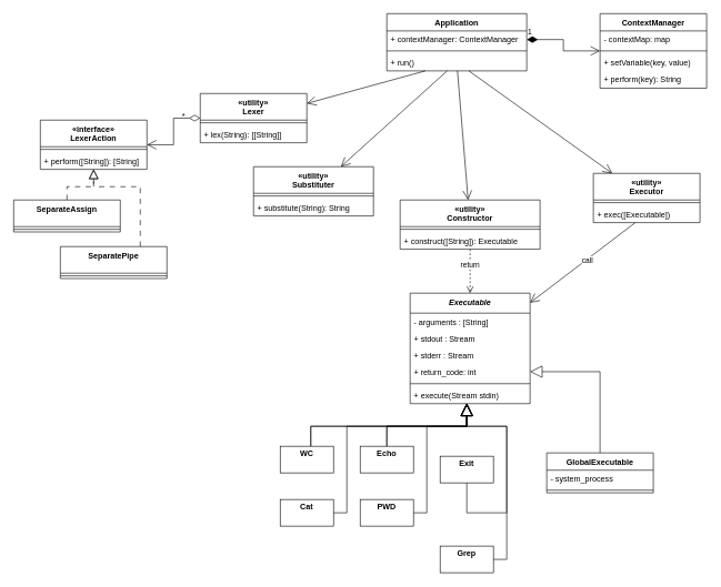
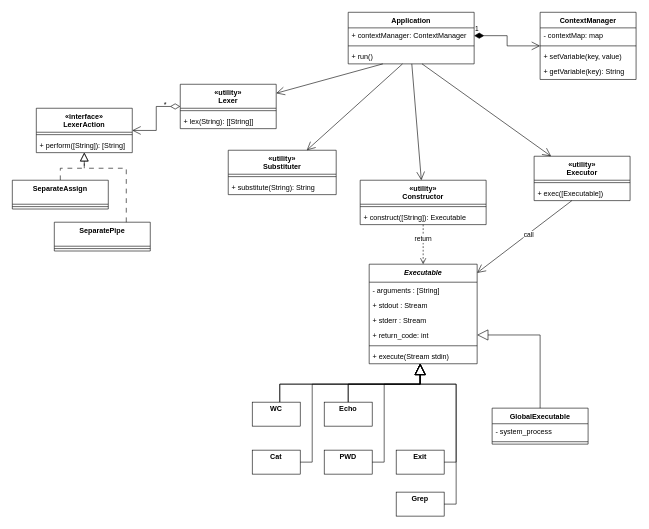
  <mxCell id="0" />
  <mxCell id="1" parent="0" />
  <mxCell id="2" value="ContextManager" style="swimlane;fontStyle=1;align=center;verticalAlign=top;childLayout=stackLayout;horizontal=1;startSize=26;horizontalStack=0;resizeParent=1;resizeParentMax=0;resizeLast=0;collapsible=1;marginBottom=0;" parent="1" vertex="1"><mxGeometry x="900" y="20" width="160" height="112" as="geometry" /></mxCell>
  <mxCell id="3" value="- contextMap: map" style="text;strokeColor=none;fillColor=none;align=left;verticalAlign=top;spacingLeft=4;spacingRight=4;overflow=hidden;rotatable=0;points=[[0,0.5],[1,0.5]];portConstraint=eastwest;" parent="2" vertex="1"><mxGeometry y="26" width="160" height="26" as="geometry" /></mxCell>
  <mxCell id="4" value="" style="line;strokeWidth=1;fillColor=none;align=left;verticalAlign=middle;spacingTop=-1;spacingLeft=3;spacingRight=3;rotatable=0;labelPosition=right;points=[];portConstraint=eastwest;strokeColor=inherit;" parent="2" vertex="1"><mxGeometry y="52" width="160" height="8" as="geometry" /></mxCell>
  <mxCell id="5" value="+ setVariable(key, value)" style="text;strokeColor=none;fillColor=none;align=left;verticalAlign=top;spacingLeft=4;spacingRight=4;overflow=hidden;rotatable=0;points=[[0,0.5],[1,0.5]];portConstraint=eastwest;" parent="2" vertex="1"><mxGeometry y="60" width="160" height="26" as="geometry" /></mxCell>
- <mxCell id="6" value="+ perform(key): String" style="text;strokeColor=none;fillColor=none;align=left;verticalAlign=top;spacingLeft=4;spacingRight=4;overflow=hidden;rotatable=0;points=[[0,0.5],[1,0.5]];portConstraint=eastwest;" parent="2" vertex="1"><mxGeometry y="86" width="160" height="26" as="geometry" /></mxCell>
+ <mxCell id="6" value="+ getVariable(key): String" style="text;strokeColor=none;fillColor=none;align=left;verticalAlign=top;spacingLeft=4;spacingRight=4;overflow=hidden;rotatable=0;points=[[0,0.5],[1,0.5]];portConstraint=eastwest;" parent="2" vertex="1"><mxGeometry y="86" width="160" height="26" as="geometry" /></mxCell>
  <mxCell id="7" value="Application" style="swimlane;fontStyle=1;align=center;verticalAlign=top;childLayout=stackLayout;horizontal=1;startSize=26;horizontalStack=0;resizeParent=1;resizeParentMax=0;resizeLast=0;collapsible=1;marginBottom=0;" parent="1" vertex="1"><mxGeometry x="580" y="20" width="210" height="86" as="geometry" /></mxCell>
  <mxCell id="8" value="+ contextManager: ContextManager" style="text;strokeColor=none;fillColor=none;align=left;verticalAlign=top;spacingLeft=4;spacingRight=4;overflow=hidden;rotatable=0;points=[[0,0.5],[1,0.5]];portConstraint=eastwest;" parent="7" vertex="1"><mxGeometry y="26" width="210" height="26" as="geometry" /></mxCell>
  <mxCell id="9" value="" style="line;strokeWidth=1;fillColor=none;align=left;verticalAlign=middle;spacingTop=-1;spacingLeft=3;spacingRight=3;rotatable=0;labelPosition=right;points=[];portConstraint=eastwest;strokeColor=inherit;" parent="7" vertex="1"><mxGeometry y="52" width="210" height="8" as="geometry" /></mxCell>
  <mxCell id="10" value="+ run()" style="text;strokeColor=none;fillColor=none;align=left;verticalAlign=top;spacingLeft=4;spacingRight=4;overflow=hidden;rotatable=0;points=[[0,0.5],[1,0.5]];portConstraint=eastwest;" parent="7" vertex="1"><mxGeometry y="60" width="210" height="26" as="geometry" /></mxCell>
  <mxCell id="11" value="«utility»&#10;Lexer" style="swimlane;fontStyle=1;align=center;verticalAlign=top;childLayout=stackLayout;horizontal=1;startSize=40;horizontalStack=0;resizeParent=1;resizeParentMax=0;resizeLast=0;collapsible=1;marginBottom=0;" parent="1" vertex="1"><mxGeometry x="300" y="140" width="160" height="74" as="geometry" /></mxCell>
  <mxCell id="12" value="" style="line;strokeWidth=1;fillColor=none;align=left;verticalAlign=middle;spacingTop=-1;spacingLeft=3;spacingRight=3;rotatable=0;labelPosition=right;points=[];portConstraint=eastwest;strokeColor=inherit;" parent="11" vertex="1"><mxGeometry y="40" width="160" height="8" as="geometry" /></mxCell>
  <mxCell id="13" value="+ lex(String): [[String]]" style="text;strokeColor=none;fillColor=none;align=left;verticalAlign=top;spacingLeft=4;spacingRight=4;overflow=hidden;rotatable=0;points=[[0,0.5],[1,0.5]];portConstraint=eastwest;" parent="11" vertex="1"><mxGeometry y="48" width="160" height="26" as="geometry" /></mxCell>
  <mxCell id="14" value="«utility»&#10;Substituter" style="swimlane;fontStyle=1;align=center;verticalAlign=top;childLayout=stackLayout;horizontal=1;startSize=40;horizontalStack=0;resizeParent=1;resizeParentMax=0;resizeLast=0;collapsible=1;marginBottom=0;" parent="1" vertex="1"><mxGeometry x="380" y="250" width="180" height="74" as="geometry" /></mxCell>
  <mxCell id="15" value="" style="line;strokeWidth=1;fillColor=none;align=left;verticalAlign=middle;spacingTop=-1;spacingLeft=3;spacingRight=3;rotatable=0;labelPosition=right;points=[];portConstraint=eastwest;strokeColor=inherit;" parent="14" vertex="1"><mxGeometry y="40" width="180" height="8" as="geometry" /></mxCell>
  <mxCell id="16" value="+ substitute(String): String" style="text;strokeColor=none;fillColor=none;align=left;verticalAlign=top;spacingLeft=4;spacingRight=4;overflow=hidden;rotatable=0;points=[[0,0.5],[1,0.5]];portConstraint=eastwest;" parent="14" vertex="1"><mxGeometry y="48" width="180" height="26" as="geometry" /></mxCell>
  <mxCell id="17" value="«utility»&#10;Constructor" style="swimlane;fontStyle=1;align=center;verticalAlign=top;childLayout=stackLayout;horizontal=1;startSize=40;horizontalStack=0;resizeParent=1;resizeParentMax=0;resizeLast=0;collapsible=1;marginBottom=0;" parent="1" vertex="1"><mxGeometry x="600" y="300" width="210" height="74" as="geometry" /></mxCell>
  <mxCell id="18" value="" style="line;strokeWidth=1;fillColor=none;align=left;verticalAlign=middle;spacingTop=-1;spacingLeft=3;spacingRight=3;rotatable=0;labelPosition=right;points=[];portConstraint=eastwest;strokeColor=inherit;" parent="17" vertex="1"><mxGeometry y="40" width="210" height="8" as="geometry" /></mxCell>
  <mxCell id="19" value="+ construct([String]): Executable" style="text;strokeColor=none;fillColor=none;align=left;verticalAlign=top;spacingLeft=4;spacingRight=4;overflow=hidden;rotatable=0;points=[[0,0.5],[1,0.5]];portConstraint=eastwest;" parent="17" vertex="1"><mxGeometry y="48" width="210" height="26" as="geometry" /></mxCell>
  <mxCell id="20" value="Executable" style="swimlane;fontStyle=3;align=center;verticalAlign=top;childLayout=stackLayout;horizontal=1;startSize=30;horizontalStack=0;resizeParent=1;resizeParentMax=0;resizeLast=0;collapsible=1;marginBottom=0;" parent="1" vertex="1"><mxGeometry x="615" y="440" width="180" height="166" as="geometry" /></mxCell>
  <mxCell id="21" value="- arguments : [String]" style="text;strokeColor=none;fillColor=none;align=left;verticalAlign=top;spacingLeft=4;spacingRight=4;overflow=hidden;rotatable=0;points=[[0,0.5],[1,0.5]];portConstraint=eastwest;" parent="20" vertex="1"><mxGeometry y="30" width="180" height="26" as="geometry" /></mxCell>
  <mxCell id="22" value="+ stdout : Stream" style="text;strokeColor=none;fillColor=none;align=left;verticalAlign=top;spacingLeft=4;spacingRight=4;overflow=hidden;rotatable=0;points=[[0,0.5],[1,0.5]];portConstraint=eastwest;" parent="20" vertex="1"><mxGeometry y="56" width="180" height="24" as="geometry" /></mxCell>
  <mxCell id="23" value="+ stderr : Stream" style="text;strokeColor=none;fillColor=none;align=left;verticalAlign=top;spacingLeft=4;spacingRight=4;overflow=hidden;rotatable=0;points=[[0,0.5],[1,0.5]];portConstraint=eastwest;" parent="20" vertex="1"><mxGeometry y="80" width="180" height="26" as="geometry" /></mxCell>
  <mxCell id="24" value="+ return_code: int" style="text;strokeColor=none;fillColor=none;align=left;verticalAlign=top;spacingLeft=4;spacingRight=4;overflow=hidden;rotatable=0;points=[[0,0.5],[1,0.5]];portConstraint=eastwest;" parent="20" vertex="1"><mxGeometry y="106" width="180" height="26" as="geometry" /></mxCell>
  <mxCell id="25" value="" style="line;strokeWidth=1;fillColor=none;align=left;verticalAlign=middle;spacingTop=-1;spacingLeft=3;spacingRight=3;rotatable=0;labelPosition=right;points=[];portConstraint=eastwest;strokeColor=inherit;" parent="20" vertex="1"><mxGeometry y="132" width="180" height="8" as="geometry" /></mxCell>
  <mxCell id="26" value="+ execute(Stream stdin)" style="text;strokeColor=none;fillColor=none;align=left;verticalAlign=top;spacingLeft=4;spacingRight=4;overflow=hidden;rotatable=0;points=[[0,0.5],[1,0.5]];portConstraint=eastwest;" parent="20" vertex="1"><mxGeometry y="140" width="180" height="26" as="geometry" /></mxCell>
  <mxCell id="27" value="&lt;p style=&quot;margin:0px;margin-top:4px;text-align:center;&quot;&gt;&lt;b&gt;WC&lt;/b&gt;&lt;/p&gt;" style="verticalAlign=top;align=left;overflow=fill;fontSize=12;fontFamily=Helvetica;html=1;" parent="1" vertex="1"><mxGeometry x="420" y="670" width="80" height="40" as="geometry" /></mxCell>
  <mxCell id="28" value="&lt;p style=&quot;margin:0px;margin-top:4px;text-align:center;&quot;&gt;&lt;b&gt;Echo&lt;/b&gt;&lt;/p&gt;" style="verticalAlign=top;align=left;overflow=fill;fontSize=12;fontFamily=Helvetica;html=1;" parent="1" vertex="1"><mxGeometry x="540" y="670" width="80" height="40" as="geometry" /></mxCell>
  <mxCell id="29" value="&lt;p style=&quot;margin:0px;margin-top:4px;text-align:center;&quot;&gt;&lt;b&gt;Cat&lt;/b&gt;&lt;/p&gt;" style="verticalAlign=top;align=left;overflow=fill;fontSize=12;fontFamily=Helvetica;html=1;" parent="1" vertex="1"><mxGeometry x="420" y="750" width="80" height="40" as="geometry" /></mxCell>
  <mxCell id="30" value="&lt;p style=&quot;margin:0px;margin-top:4px;text-align:center;&quot;&gt;&lt;b&gt;PWD&lt;/b&gt;&lt;/p&gt;" style="verticalAlign=top;align=left;overflow=fill;fontSize=12;fontFamily=Helvetica;html=1;" parent="1" vertex="1"><mxGeometry x="540" y="750" width="80" height="40" as="geometry" /></mxCell>
- <mxCell id="31" value="&lt;p style=&quot;margin:0px;margin-top:4px;text-align:center;&quot;&gt;&lt;b&gt;Exit&lt;/b&gt;&lt;/p&gt;" style="verticalAlign=top;align=left;overflow=fill;fontSize=12;fontFamily=Helvetica;html=1;" parent="1" vertex="1"><mxGeometry x="660" y="685" width="80" height="40" as="geometry" /></mxCell>
+ <mxCell id="31" value="&lt;p style=&quot;margin:0px;margin-top:4px;text-align:center;&quot;&gt;&lt;b&gt;Exit&lt;/b&gt;&lt;/p&gt;" style="verticalAlign=top;align=left;overflow=fill;fontSize=12;fontFamily=Helvetica;html=1;" parent="1" vertex="1"><mxGeometry x="660" y="750" width="80" height="40" as="geometry" /></mxCell>
  <mxCell id="32" value="GlobalExecutable" style="swimlane;fontStyle=1;align=center;verticalAlign=top;childLayout=stackLayout;horizontal=1;startSize=26;horizontalStack=0;resizeParent=1;resizeParentMax=0;resizeLast=0;collapsible=1;marginBottom=0;" parent="1" vertex="1"><mxGeometry x="820" y="680" width="160" height="60" as="geometry" /></mxCell>
  <mxCell id="33" value="- system_process" style="text;strokeColor=none;fillColor=none;align=left;verticalAlign=top;spacingLeft=4;spacingRight=4;overflow=hidden;rotatable=0;points=[[0,0.5],[1,0.5]];portConstraint=eastwest;" parent="32" vertex="1"><mxGeometry y="26" width="160" height="26" as="geometry" /></mxCell>
  <mxCell id="34" value="" style="line;strokeWidth=1;fillColor=none;align=left;verticalAlign=middle;spacingTop=-1;spacingLeft=3;spacingRight=3;rotatable=0;labelPosition=right;points=[];portConstraint=eastwest;strokeColor=inherit;" parent="32" vertex="1"><mxGeometry y="52" width="160" height="8" as="geometry" /></mxCell>
  <mxCell id="35" value="" style="endArrow=block;endSize=16;endFill=0;html=1;strokeColor=default;exitX=0.574;exitY=-0.003;exitDx=0;exitDy=0;exitPerimeter=0;rounded=0;edgeStyle=orthogonalEdgeStyle;" parent="1" source="27" target="20" edge="1"><mxGeometry width="160" relative="1" as="geometry"><mxPoint x="450" y="680" as="sourcePoint" /><mxPoint x="610" y="680" as="targetPoint" /><Array as="points"><mxPoint x="466" y="640" /><mxPoint x="700" y="640" /></Array></mxGeometry></mxCell>
  <mxCell id="36" value="" style="endArrow=block;endSize=16;endFill=0;html=1;strokeColor=default;rounded=0;edgeStyle=orthogonalEdgeStyle;" parent="1" source="29" target="20" edge="1"><mxGeometry width="160" relative="1" as="geometry"><mxPoint x="476" y="680" as="sourcePoint" /><mxPoint x="710" y="630" as="targetPoint" /><Array as="points"><mxPoint x="520" y="770" /><mxPoint x="520" y="640" /><mxPoint x="700" y="640" /></Array></mxGeometry></mxCell>
  <mxCell id="37" value="" style="endArrow=block;endSize=16;endFill=0;html=1;strokeColor=default;rounded=0;edgeStyle=orthogonalEdgeStyle;" parent="1" source="28" target="20" edge="1"><mxGeometry width="160" relative="1" as="geometry"><mxPoint x="486" y="690" as="sourcePoint" /><mxPoint x="640" y="644" as="targetPoint" /><Array as="points"><mxPoint x="580" y="640" /><mxPoint x="700" y="640" /></Array></mxGeometry></mxCell>
  <mxCell id="38" value="" style="endArrow=block;endSize=16;endFill=0;html=1;strokeColor=default;rounded=0;edgeStyle=orthogonalEdgeStyle;" parent="1" source="30" target="20" edge="1"><mxGeometry width="160" relative="1" as="geometry"><mxPoint x="496" y="700" as="sourcePoint" /><mxPoint x="650" y="654" as="targetPoint" /><Array as="points"><mxPoint x="640" y="770" /><mxPoint x="640" y="640" /><mxPoint x="700" y="640" /></Array></mxGeometry></mxCell>
  <mxCell id="39" value="" style="endArrow=block;endSize=16;endFill=0;html=1;strokeColor=default;rounded=0;edgeStyle=orthogonalEdgeStyle;" parent="1" source="31" target="20" edge="1"><mxGeometry width="160" relative="1" as="geometry"><mxPoint x="516" y="720" as="sourcePoint" /><mxPoint x="670" y="674" as="targetPoint" /><Array as="points"><mxPoint x="760" y="770" /><mxPoint x="760" y="640" /><mxPoint x="700" y="640" /></Array></mxGeometry></mxCell>
  <mxCell id="40" value="" style="endArrow=block;endSize=16;endFill=0;html=1;strokeColor=default;rounded=0;edgeStyle=orthogonalEdgeStyle;" parent="1" source="32" target="20" edge="1"><mxGeometry width="160" relative="1" as="geometry"><mxPoint x="526" y="730" as="sourcePoint" /><mxPoint x="680" y="684" as="targetPoint" /><Array as="points"><mxPoint x="900" y="558" /></Array></mxGeometry></mxCell>
  <mxCell id="41" value="«utility»&#10;Executor" style="swimlane;fontStyle=1;align=center;verticalAlign=top;childLayout=stackLayout;horizontal=1;startSize=40;horizontalStack=0;resizeParent=1;resizeParentMax=0;resizeLast=0;collapsible=1;marginBottom=0;" parent="1" vertex="1"><mxGeometry x="890" y="260" width="160" height="74" as="geometry" /></mxCell>
  <mxCell id="42" value="" style="line;strokeWidth=1;fillColor=none;align=left;verticalAlign=middle;spacingTop=-1;spacingLeft=3;spacingRight=3;rotatable=0;labelPosition=right;points=[];portConstraint=eastwest;strokeColor=inherit;" parent="41" vertex="1"><mxGeometry y="40" width="160" height="8" as="geometry" /></mxCell>
  <mxCell id="43" value="+ exec([Executable])" style="text;strokeColor=none;fillColor=none;align=left;verticalAlign=top;spacingLeft=4;spacingRight=4;overflow=hidden;rotatable=0;points=[[0,0.5],[1,0.5]];portConstraint=eastwest;" parent="41" vertex="1"><mxGeometry y="48" width="160" height="26" as="geometry" /></mxCell>
  <mxCell id="44" value="" style="endArrow=open;endFill=1;endSize=12;html=1;rounded=0;" parent="1" source="10" target="11" edge="1"><mxGeometry width="160" relative="1" as="geometry"><mxPoint x="590" y="320" as="sourcePoint" /><mxPoint x="750" y="320" as="targetPoint" /></mxGeometry></mxCell>
  <mxCell id="45" value="" style="endArrow=open;endFill=1;endSize=12;html=1;rounded=0;" parent="1" source="10" target="41" edge="1"><mxGeometry width="160" relative="1" as="geometry"><mxPoint x="590" y="115" as="sourcePoint" /><mxPoint x="504" y="150" as="targetPoint" /></mxGeometry></mxCell>
  <mxCell id="46" value="" style="endArrow=open;endFill=1;endSize=12;html=1;rounded=0;" parent="1" source="10" target="17" edge="1"><mxGeometry width="160" relative="1" as="geometry"><mxPoint x="692" y="116" as="sourcePoint" /><mxPoint x="682" y="230" as="targetPoint" /></mxGeometry></mxCell>
  <mxCell id="47" value="1" style="endArrow=open;html=1;endSize=12;startArrow=diamondThin;startSize=14;startFill=1;edgeStyle=orthogonalEdgeStyle;align=left;verticalAlign=bottom;rounded=0;exitX=1;exitY=0.5;exitDx=0;exitDy=0;" parent="1" source="8" target="2" edge="1"><mxGeometry x="-1" y="3" relative="1" as="geometry"><mxPoint x="590" y="320" as="sourcePoint" /><mxPoint x="750" y="320" as="targetPoint" /></mxGeometry></mxCell>
  <mxCell id="48" value="" style="endArrow=open;endFill=1;endSize=12;html=1;rounded=0;" parent="1" source="10" target="14" edge="1"><mxGeometry width="160" relative="1" as="geometry"><mxPoint x="709" y="116" as="sourcePoint" /><mxPoint x="918" y="310" as="targetPoint" /></mxGeometry></mxCell>
  <mxCell id="49" value="return" style="html=1;verticalAlign=bottom;endArrow=open;dashed=1;endSize=8;edgeStyle=elbowEdgeStyle;elbow=vertical;curved=0;rounded=0;" parent="1" source="19" target="20" edge="1"><mxGeometry relative="1" as="geometry"><mxPoint x="710" y="290" as="sourcePoint" /><mxPoint x="630" y="290" as="targetPoint" /></mxGeometry></mxCell>
  <mxCell id="50" value="" style="endArrow=open;endFill=1;endSize=12;html=1;rounded=0;" parent="1" source="43" target="20" edge="1"><mxGeometry width="160" relative="1" as="geometry"><mxPoint x="709" y="116" as="sourcePoint" /><mxPoint x="918" y="310" as="targetPoint" /></mxGeometry></mxCell>
  <mxCell id="51" value="call" style="edgeLabel;html=1;align=center;verticalAlign=middle;resizable=0;points=[];" vertex="1" connectable="0" parent="50"><mxGeometry x="-0.072" y="1" relative="1" as="geometry"><mxPoint as="offset" /></mxGeometry></mxCell>
  <mxCell id="52" value="" style="endArrow=block;endSize=16;endFill=0;html=1;strokeColor=default;exitX=0.574;exitY=-0.003;exitDx=0;exitDy=0;exitPerimeter=0;rounded=0;edgeStyle=orthogonalEdgeStyle;" parent="1" source="27" target="20" edge="1"><mxGeometry width="160" relative="1" as="geometry"><mxPoint x="466" y="670" as="sourcePoint" /><mxPoint x="700" y="616" as="targetPoint" /><Array as="points"><mxPoint x="466" y="640" /><mxPoint x="700" y="640" /></Array></mxGeometry></mxCell>
  <mxCell id="53" value="" style="endArrow=block;endSize=16;endFill=0;html=1;strokeColor=default;rounded=0;edgeStyle=orthogonalEdgeStyle;" parent="1" source="28" target="20" edge="1"><mxGeometry width="160" relative="1" as="geometry"><mxPoint x="580" y="670" as="sourcePoint" /><mxPoint x="700" y="616" as="targetPoint" /><Array as="points"><mxPoint x="580" y="640" /><mxPoint x="700" y="640" /></Array></mxGeometry></mxCell>
  <mxCell id="54" value="«interface»&#10;LexerAction" style="swimlane;fontStyle=1;align=center;verticalAlign=top;childLayout=stackLayout;horizontal=1;startSize=40;horizontalStack=0;resizeParent=1;resizeParentMax=0;resizeLast=0;collapsible=1;marginBottom=0;" vertex="1" parent="1"><mxGeometry x="60" y="180" width="160" height="74" as="geometry" /></mxCell>
  <mxCell id="55" value="" style="line;strokeWidth=1;fillColor=none;align=left;verticalAlign=middle;spacingTop=-1;spacingLeft=3;spacingRight=3;rotatable=0;labelPosition=right;points=[];portConstraint=eastwest;strokeColor=inherit;" vertex="1" parent="54"><mxGeometry y="40" width="160" height="8" as="geometry" /></mxCell>
  <mxCell id="56" value="+ perform([String]): [String]" style="text;strokeColor=none;fillColor=none;align=left;verticalAlign=top;spacingLeft=4;spacingRight=4;overflow=hidden;rotatable=0;points=[[0,0.5],[1,0.5]];portConstraint=eastwest;" vertex="1" parent="54"><mxGeometry y="48" width="160" height="26" as="geometry" /></mxCell>
  <mxCell id="57" value="" style="endArrow=open;html=1;endSize=12;startArrow=diamondThin;startSize=14;startFill=0;edgeStyle=orthogonalEdgeStyle;align=left;verticalAlign=bottom;rounded=0;" edge="1" parent="1" source="11" target="54"><mxGeometry x="-1" y="3" relative="1" as="geometry"><mxPoint x="280" y="170" as="sourcePoint" /><mxPoint x="290" y="123" as="targetPoint" /></mxGeometry></mxCell>
  <mxCell id="58" style="edgeStyle=orthogonalEdgeStyle;rounded=0;orthogonalLoop=1;jettySize=auto;html=1;endArrow=block;endFill=0;startSize=6;endSize=12;dashed=1;dashPattern=8 8;" edge="1" parent="1" source="59" target="54"><mxGeometry relative="1" as="geometry" /></mxCell>
  <mxCell id="59" value="SeparateAssign" style="swimlane;fontStyle=1;align=center;verticalAlign=top;childLayout=stackLayout;horizontal=1;startSize=40;horizontalStack=0;resizeParent=1;resizeParentMax=0;resizeLast=0;collapsible=1;marginBottom=0;" vertex="1" parent="1"><mxGeometry x="20" y="300" width="160" height="48" as="geometry" /></mxCell>
  <mxCell id="60" value="" style="line;strokeWidth=1;fillColor=none;align=left;verticalAlign=middle;spacingTop=-1;spacingLeft=3;spacingRight=3;rotatable=0;labelPosition=right;points=[];portConstraint=eastwest;strokeColor=inherit;" vertex="1" parent="59"><mxGeometry y="40" width="160" height="8" as="geometry" /></mxCell>
  <mxCell id="61" value="SeparatePipe" style="swimlane;fontStyle=1;align=center;verticalAlign=top;childLayout=stackLayout;horizontal=1;startSize=40;horizontalStack=0;resizeParent=1;resizeParentMax=0;resizeLast=0;collapsible=1;marginBottom=0;" vertex="1" parent="1"><mxGeometry x="90" y="370" width="160" height="48" as="geometry" /></mxCell>
  <mxCell id="62" value="" style="line;strokeWidth=1;fillColor=none;align=left;verticalAlign=middle;spacingTop=-1;spacingLeft=3;spacingRight=3;rotatable=0;labelPosition=right;points=[];portConstraint=eastwest;strokeColor=inherit;" vertex="1" parent="61"><mxGeometry y="40" width="160" height="8" as="geometry" /></mxCell>
  <mxCell id="63" style="edgeStyle=orthogonalEdgeStyle;rounded=0;orthogonalLoop=1;jettySize=auto;html=1;endArrow=block;endFill=0;startSize=6;endSize=12;dashed=1;dashPattern=8 8;" edge="1" parent="1" source="61" target="54"><mxGeometry relative="1" as="geometry"><mxPoint x="110" y="310" as="sourcePoint" /><mxPoint x="150" y="264" as="targetPoint" /><Array as="points"><mxPoint x="210" y="280" /><mxPoint x="140" y="280" /></Array></mxGeometry></mxCell>
  <mxCell id="64" value="*" style="text;html=1;align=center;verticalAlign=middle;resizable=0;points=[];autosize=1;strokeColor=none;fillColor=none;" vertex="1" parent="1"><mxGeometry y="160" width="30" height="30" as="geometry" x="260" /></mxCell>
  <mxCell id="65" value="&lt;p style=&quot;margin:0px;margin-top:4px;text-align:center;&quot;&gt;&lt;b&gt;Grep&lt;/b&gt;&lt;/p&gt;" style="verticalAlign=top;align=left;overflow=fill;fontSize=12;fontFamily=Helvetica;html=1;" vertex="1" parent="1"><mxGeometry x="660" y="820" width="80" height="40" as="geometry" /></mxCell>
  <mxCell id="66" value="" style="endArrow=block;endSize=16;endFill=0;html=1;strokeColor=default;rounded=0;edgeStyle=orthogonalEdgeStyle;" edge="1" parent="1" source="65" target="20"><mxGeometry width="160" relative="1" as="geometry"><mxPoint x="750" y="780" as="sourcePoint" /><mxPoint x="710" y="616" as="targetPoint" /><Array as="points"><mxPoint x="760" y="840" /><mxPoint x="760" y="640" /><mxPoint x="700" y="640" /></Array></mxGeometry></mxCell>
